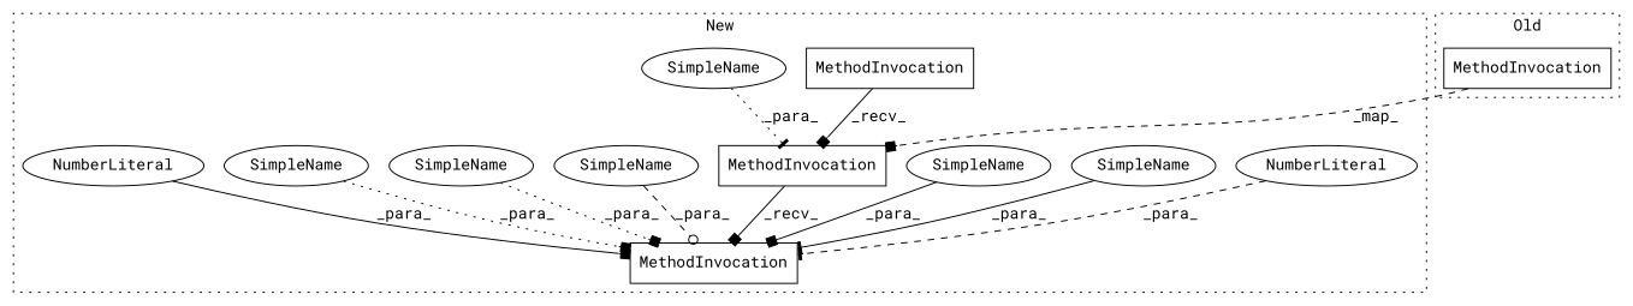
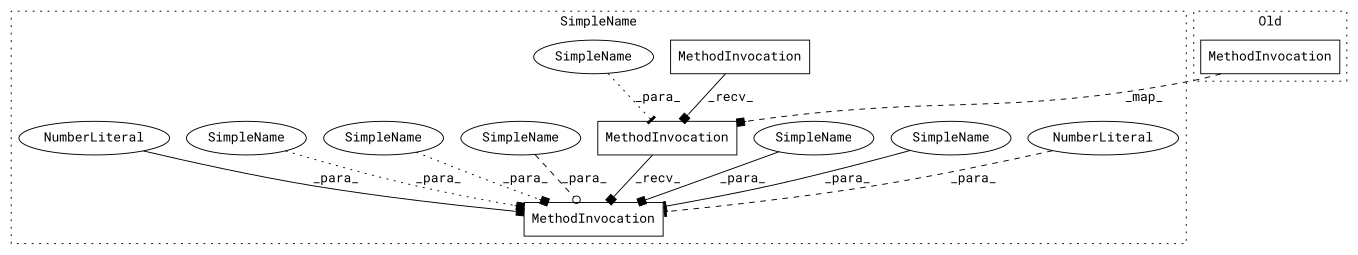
  digraph {
    fontname="Roboto Mono"
    node [a=42 l=1 shape=ellipse fontname="Roboto Mono"]
    edge [style=solid arrowhead=box fontname="Roboto Mono"]
    n1 [a=32 l="11,1" label=MethodInvocation s="10639,10695" shape=box]
    n2 [a=32 l="21,1" label=MethodInvocation s="10706,10750" shape=box]
    n3 [a=32 l="29,1" label=MethodInvocation s="10761,10970" shape=box]
    n4 [a=34 label=NumberLiteral s=10943]
    n5 [l=19 label=SimpleName s=10793]
    n6 [l=22 label=SimpleName s=10866]
    n7 [l=23 label=SimpleName s=10727]
    n8 [l=24 label=SimpleName s=10946]
    n9 [l=24 label=SimpleName s=10905]
    n10 [l=19 label=SimpleName s=10830]
    n11 [a=34 label=NumberLiteral s=10863]
    n12 [a=32 l="19,1" label=MethodInvocation s="9230,9304" shape=box]
    subgraph cluster_1 {
-     label=New
+     label=SimpleName
      style=dotted
      n1
      n2
      n3
      n4
      n5
      n6
      n7
      n8
      n9
      n10
      n11
    }
    subgraph cluster_2 {
      label=Old
      style=dotted
      n12
    }
    n1 -> n2 [label=_recv_]
    n2 -> n3 [label=_recv_]
    n4 -> n3 [label=_para_ style=dashed arrowhead=tee]
    n5 -> n3 [label=_para_ arrowhead=tee]
    n6 -> n3 [label=_para_]
    n7 -> n2 [label=_para_ style=dotted arrowhead=tee]
    n8 -> n3 [label=_para_ style=dashed arrowhead=odot]
    n9 -> n3 [label=_para_ style=dotted]
    n10 -> n3 [label=_para_ style=dotted]
    n11 -> n3 [label=_para_]
    n12 -> n2 [label=_map_ style=dashed]
  }
